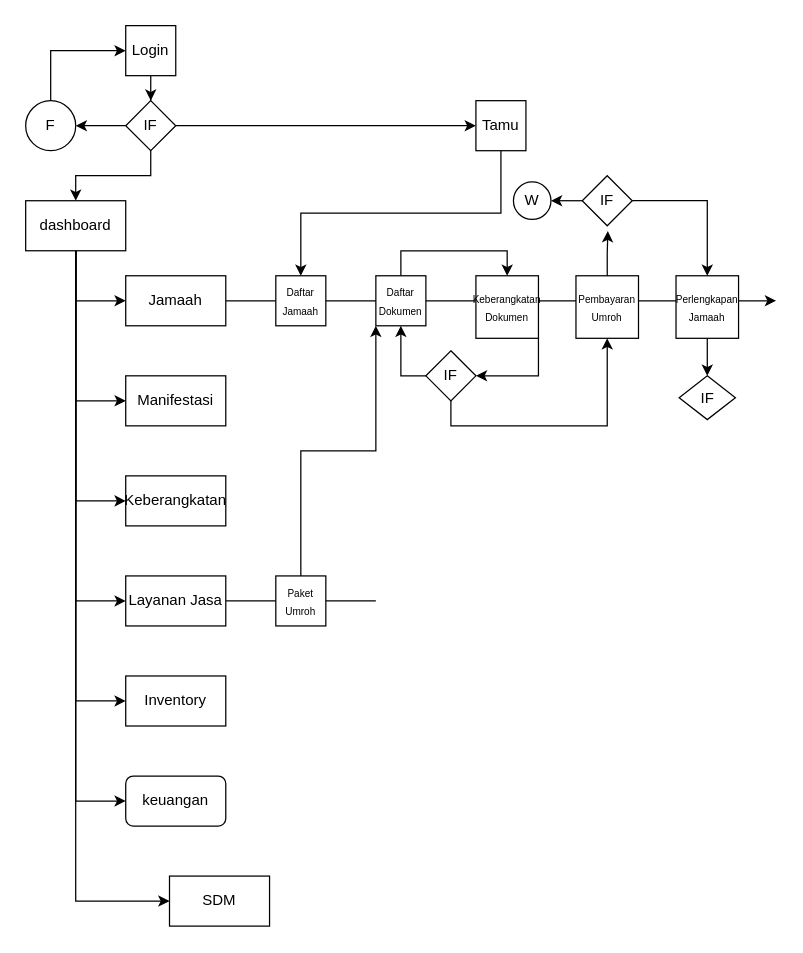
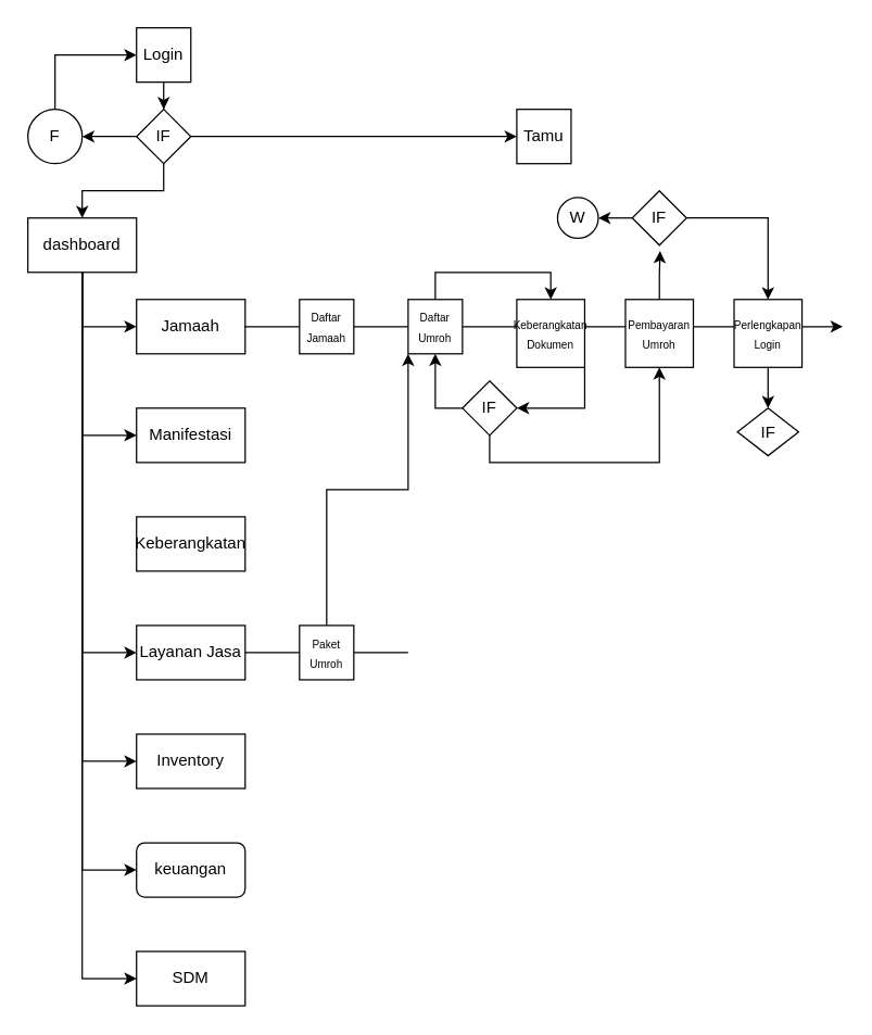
  <mxCell id="0" />
  <mxCell id="1" parent="0" />
  <mxCell id="2" value="" style="edgeStyle=orthogonalEdgeStyle;rounded=0;orthogonalLoop=1;jettySize=auto;html=1;" edge="1" parent="1" source="3" target="7"><mxGeometry relative="1" as="geometry" /></mxCell>
  <mxCell id="3" value="Login" style="rounded=0;whiteSpace=wrap;html=1;" vertex="1" parent="1"><mxGeometry x="100" width="40" height="40" as="geometry" y="20" /></mxCell>
  <mxCell id="4" value="" style="edgeStyle=orthogonalEdgeStyle;rounded=0;orthogonalLoop=1;jettySize=auto;html=1;" edge="1" parent="1" source="7" target="9"><mxGeometry relative="1" as="geometry" /></mxCell>
  <mxCell id="5" value="" style="edgeStyle=orthogonalEdgeStyle;rounded=0;orthogonalLoop=1;jettySize=auto;html=1;" edge="1" parent="1" source="7" target="11"><mxGeometry relative="1" as="geometry" /></mxCell>
  <mxCell id="6" value="" style="edgeStyle=orthogonalEdgeStyle;rounded=0;orthogonalLoop=1;jettySize=auto;html=1;" edge="1" parent="1" source="7" target="19"><mxGeometry relative="1" as="geometry" /></mxCell>
  <mxCell id="7" value="IF" style="rhombus;whiteSpace=wrap;html=1;rounded=0;" vertex="1" parent="1"><mxGeometry x="100" y="80" width="40" height="40" as="geometry" /></mxCell>
  <mxCell id="8" style="edgeStyle=orthogonalEdgeStyle;rounded=0;orthogonalLoop=1;jettySize=auto;html=1;exitX=0.5;exitY=0;exitDx=0;exitDy=0;entryX=0;entryY=0.5;entryDx=0;entryDy=0;" edge="1" parent="1" source="9" target="3"><mxGeometry relative="1" as="geometry" /></mxCell>
  <mxCell id="9" value="F" style="ellipse;whiteSpace=wrap;html=1;rounded=0;" vertex="1" parent="1"><mxGeometry x="20" y="80" width="40" height="40" as="geometry" /></mxCell>
- <mxCell id="10" style="edgeStyle=orthogonalEdgeStyle;rounded=0;orthogonalLoop=1;jettySize=auto;html=1;exitX=0.5;exitY=1;exitDx=0;exitDy=0;entryX=0.5;entryY=0;entryDx=0;entryDy=0;" edge="1" parent="1" source="11" target="29"><mxGeometry relative="1" as="geometry" /></mxCell>
  <mxCell id="11" value="Tamu" style="whiteSpace=wrap;html=1;rounded=0;" vertex="1" parent="1"><mxGeometry x="380" y="80" width="40" height="40" as="geometry" /></mxCell>
  <mxCell id="12" style="edgeStyle=orthogonalEdgeStyle;rounded=0;orthogonalLoop=1;jettySize=auto;html=1;exitX=0.5;exitY=1;exitDx=0;exitDy=0;entryX=0;entryY=0.5;entryDx=0;entryDy=0;" edge="1" parent="1" source="19" target="21"><mxGeometry relative="1" as="geometry" /></mxCell>
  <mxCell id="13" style="edgeStyle=orthogonalEdgeStyle;rounded=0;orthogonalLoop=1;jettySize=auto;html=1;exitX=0.5;exitY=1;exitDx=0;exitDy=0;entryX=0;entryY=0.5;entryDx=0;entryDy=0;" edge="1" parent="1" source="19" target="22"><mxGeometry relative="1" as="geometry" /></mxCell>
- <mxCell id="14" style="edgeStyle=orthogonalEdgeStyle;rounded=0;orthogonalLoop=1;jettySize=auto;html=1;exitX=0.5;exitY=1;exitDx=0;exitDy=0;entryX=0;entryY=0.5;entryDx=0;entryDy=0;" edge="1" parent="1" source="19" target="23"><mxGeometry relative="1" as="geometry" /></mxCell>
  <mxCell id="15" style="edgeStyle=orthogonalEdgeStyle;rounded=0;orthogonalLoop=1;jettySize=auto;html=1;exitX=0.5;exitY=1;exitDx=0;exitDy=0;entryX=0;entryY=0.5;entryDx=0;entryDy=0;" edge="1" parent="1" source="19" target="25"><mxGeometry relative="1" as="geometry" /></mxCell>
  <mxCell id="16" style="edgeStyle=orthogonalEdgeStyle;rounded=0;orthogonalLoop=1;jettySize=auto;html=1;exitX=0.5;exitY=1;exitDx=0;exitDy=0;entryX=0;entryY=0.5;entryDx=0;entryDy=0;" edge="1" parent="1" source="19" target="26"><mxGeometry relative="1" as="geometry" /></mxCell>
  <mxCell id="17" style="edgeStyle=orthogonalEdgeStyle;rounded=0;orthogonalLoop=1;jettySize=auto;html=1;exitX=0.5;exitY=1;exitDx=0;exitDy=0;entryX=0;entryY=0.5;entryDx=0;entryDy=0;" edge="1" parent="1" source="19" target="27"><mxGeometry relative="1" as="geometry" /></mxCell>
  <mxCell id="18" style="edgeStyle=orthogonalEdgeStyle;rounded=0;orthogonalLoop=1;jettySize=auto;html=1;exitX=0.5;exitY=1;exitDx=0;exitDy=0;entryX=0;entryY=0.5;entryDx=0;entryDy=0;" edge="1" parent="1" source="19" target="28"><mxGeometry relative="1" as="geometry" /></mxCell>
  <mxCell id="19" value="dashboard" style="whiteSpace=wrap;html=1;rounded=0;" vertex="1" parent="1"><mxGeometry x="20" y="160" width="80" height="40" as="geometry" /></mxCell>
  <mxCell id="20" style="edgeStyle=orthogonalEdgeStyle;rounded=0;orthogonalLoop=1;jettySize=auto;html=1;exitX=1;exitY=0.5;exitDx=0;exitDy=0;" edge="1" parent="1" source="21"><mxGeometry relative="1" as="geometry"><mxPoint x="620" y="240" as="targetPoint" /></mxGeometry></mxCell>
  <mxCell id="21" value="Jamaah" style="whiteSpace=wrap;html=1;rounded=0;" vertex="1" parent="1"><mxGeometry x="100" y="220" width="80" height="40" as="geometry" /></mxCell>
  <mxCell id="22" value="Manifestasi" style="whiteSpace=wrap;html=1;rounded=0;" vertex="1" parent="1"><mxGeometry x="100" y="300" width="80" height="40" as="geometry" /></mxCell>
  <mxCell id="23" value="Keberangkatan" style="rounded=0;whiteSpace=wrap;html=1;" vertex="1" parent="1"><mxGeometry x="100" y="380" width="80" height="40" as="geometry" /></mxCell>
  <mxCell id="24" style="edgeStyle=orthogonalEdgeStyle;rounded=0;orthogonalLoop=1;jettySize=auto;html=1;exitX=1;exitY=0.5;exitDx=0;exitDy=0;entryX=0;entryY=0.5;entryDx=0;entryDy=0;" edge="1" parent="1" source="25" target="33"><mxGeometry relative="1" as="geometry"><Array as="points"><mxPoint x="300" y="480" /><mxPoint x="300" y="480" /></Array></mxGeometry></mxCell>
  <mxCell id="25" value="Layanan Jasa" style="rounded=0;whiteSpace=wrap;html=1;" vertex="1" parent="1"><mxGeometry x="100" y="460" width="80" height="40" as="geometry" /></mxCell>
  <mxCell id="26" value="Inventory" style="rounded=0;whiteSpace=wrap;html=1;" vertex="1" parent="1"><mxGeometry x="100" y="540" width="80" height="40" as="geometry" /></mxCell>
  <mxCell id="27" value="keuangan" style="whiteSpace=wrap;html=1;rounded=1;" vertex="1" parent="1"><mxGeometry x="100" y="620" width="80" height="40" as="geometry" /></mxCell>
- <mxCell id="28" value="SDM" style="rounded=0;whiteSpace=wrap;html=1;" vertex="1" parent="1"><mxGeometry x="135" y="700" width="80" height="40" as="geometry" /></mxCell>
+ <mxCell id="28" value="SDM" style="rounded=0;whiteSpace=wrap;html=1;" vertex="1" parent="1"><mxGeometry x="100" y="700" width="80" height="40" as="geometry" /></mxCell>
  <mxCell id="29" value="&lt;font style=&quot;font-size: 8px;&quot;&gt;Daftar Jamaah&lt;/font&gt;" style="whiteSpace=wrap;html=1;aspect=fixed;" vertex="1" parent="1"><mxGeometry x="220" y="220" width="40" height="40" as="geometry" /></mxCell>
  <mxCell id="30" style="edgeStyle=orthogonalEdgeStyle;rounded=0;orthogonalLoop=1;jettySize=auto;html=1;exitX=0.5;exitY=0;exitDx=0;exitDy=0;entryX=0.5;entryY=0;entryDx=0;entryDy=0;" edge="1" parent="1" source="31" target="35"><mxGeometry relative="1" as="geometry" /></mxCell>
- <mxCell id="31" value="&lt;font style=&quot;font-size: 8px;&quot;&gt;Daftar Dokumen&lt;/font&gt;" style="whiteSpace=wrap;html=1;aspect=fixed;" vertex="1" parent="1"><mxGeometry x="300" y="220" width="40" height="40" as="geometry" /></mxCell>
+ <mxCell id="31" value="&lt;font style=&quot;font-size: 8px;&quot;&gt;Daftar Umroh&lt;/font&gt;" style="whiteSpace=wrap;html=1;aspect=fixed;" vertex="1" parent="1"><mxGeometry x="300" y="220" width="40" height="40" as="geometry" /></mxCell>
  <mxCell id="32" style="edgeStyle=orthogonalEdgeStyle;rounded=0;orthogonalLoop=1;jettySize=auto;html=1;exitX=0.5;exitY=0;exitDx=0;exitDy=0;entryX=0;entryY=1;entryDx=0;entryDy=0;" edge="1" parent="1" source="33" target="31"><mxGeometry relative="1" as="geometry" /></mxCell>
  <mxCell id="33" value="&lt;font style=&quot;font-size: 8px;&quot;&gt;Paket Umroh&lt;/font&gt;" style="whiteSpace=wrap;html=1;aspect=fixed;" vertex="1" parent="1"><mxGeometry x="220" y="460" width="40" height="40" as="geometry" /></mxCell>
  <mxCell id="34" style="edgeStyle=orthogonalEdgeStyle;rounded=0;orthogonalLoop=1;jettySize=auto;html=1;exitX=1;exitY=1;exitDx=0;exitDy=0;entryX=1;entryY=0.5;entryDx=0;entryDy=0;" edge="1" parent="1" source="35" target="41"><mxGeometry relative="1" as="geometry" /></mxCell>
  <mxCell id="35" value="&lt;font style=&quot;font-size: 8px;&quot;&gt;Keberangkatan Dokumen&lt;/font&gt;" style="whiteSpace=wrap;html=1;aspect=fixed;" vertex="1" parent="1"><mxGeometry x="380" y="220" width="50" height="50" as="geometry" /></mxCell>
  <mxCell id="36" value="&lt;font style=&quot;font-size: 8px;&quot;&gt;Pembayaran Umroh&lt;/font&gt;" style="whiteSpace=wrap;html=1;aspect=fixed;" vertex="1" parent="1"><mxGeometry x="460" y="220" width="50" height="50" as="geometry" /></mxCell>
  <mxCell id="37" value="" style="edgeStyle=orthogonalEdgeStyle;rounded=0;orthogonalLoop=1;jettySize=auto;html=1;" edge="1" parent="1" source="38" target="47"><mxGeometry relative="1" as="geometry" /></mxCell>
- <mxCell id="38" value="&lt;font style=&quot;font-size: 8px;&quot;&gt;Perlengkapan Jamaah&lt;/font&gt;" style="whiteSpace=wrap;html=1;aspect=fixed;" vertex="1" parent="1"><mxGeometry x="540" y="220" width="50" height="50" as="geometry" /></mxCell>
+ <mxCell id="38" value="&lt;font style=&quot;font-size: 8px;&quot;&gt;Perlengkapan Login&lt;/font&gt;" style="whiteSpace=wrap;html=1;aspect=fixed;" vertex="1" parent="1"><mxGeometry x="540" y="220" width="50" height="50" as="geometry" /></mxCell>
  <mxCell id="39" style="edgeStyle=orthogonalEdgeStyle;rounded=0;orthogonalLoop=1;jettySize=auto;html=1;exitX=0;exitY=0.5;exitDx=0;exitDy=0;entryX=0.5;entryY=1;entryDx=0;entryDy=0;" edge="1" parent="1" source="41" target="31"><mxGeometry relative="1" as="geometry" /></mxCell>
  <mxCell id="40" style="edgeStyle=orthogonalEdgeStyle;rounded=0;orthogonalLoop=1;jettySize=auto;html=1;exitX=0.5;exitY=1;exitDx=0;exitDy=0;entryX=0.5;entryY=1;entryDx=0;entryDy=0;" edge="1" parent="1" source="41" target="36"><mxGeometry relative="1" as="geometry"><mxPoint x="510" y="310" as="targetPoint" /></mxGeometry></mxCell>
  <mxCell id="41" value="IF" style="rhombus;whiteSpace=wrap;html=1;rounded=0;" vertex="1" parent="1"><mxGeometry x="340" y="280" width="40" height="40" as="geometry" /></mxCell>
  <mxCell id="42" style="edgeStyle=orthogonalEdgeStyle;rounded=0;orthogonalLoop=1;jettySize=auto;html=1;exitX=0.5;exitY=0;exitDx=0;exitDy=0;entryX=0.513;entryY=1.107;entryDx=0;entryDy=0;entryPerimeter=0;" edge="1" parent="1" source="36"><mxGeometry relative="1" as="geometry"><mxPoint x="485.52" y="184.28" as="targetPoint" /><Array as="points"><mxPoint x="485" y="202" /></Array></mxGeometry></mxCell>
  <mxCell id="43" style="edgeStyle=orthogonalEdgeStyle;rounded=0;orthogonalLoop=1;jettySize=auto;html=1;exitX=0;exitY=0.5;exitDx=0;exitDy=0;entryX=1;entryY=0.5;entryDx=0;entryDy=0;" edge="1" parent="1" source="45" target="46"><mxGeometry relative="1" as="geometry" /></mxCell>
  <mxCell id="44" style="edgeStyle=orthogonalEdgeStyle;rounded=0;orthogonalLoop=1;jettySize=auto;html=1;exitX=1;exitY=0.5;exitDx=0;exitDy=0;entryX=0.5;entryY=0;entryDx=0;entryDy=0;" edge="1" parent="1" source="45" target="38"><mxGeometry relative="1" as="geometry" /></mxCell>
  <mxCell id="45" value="IF" style="rhombus;whiteSpace=wrap;html=1;rounded=0;" vertex="1" parent="1"><mxGeometry x="465" y="140" width="40" height="40" as="geometry" /></mxCell>
  <mxCell id="46" value="W" style="ellipse;whiteSpace=wrap;html=1;" vertex="1" parent="1"><mxGeometry x="410" y="145" width="30" height="30" as="geometry" /></mxCell>
  <mxCell id="47" value="IF" style="rhombus;whiteSpace=wrap;html=1;" vertex="1" parent="1"><mxGeometry x="542.5" y="300" width="45" height="35" as="geometry" /></mxCell>
